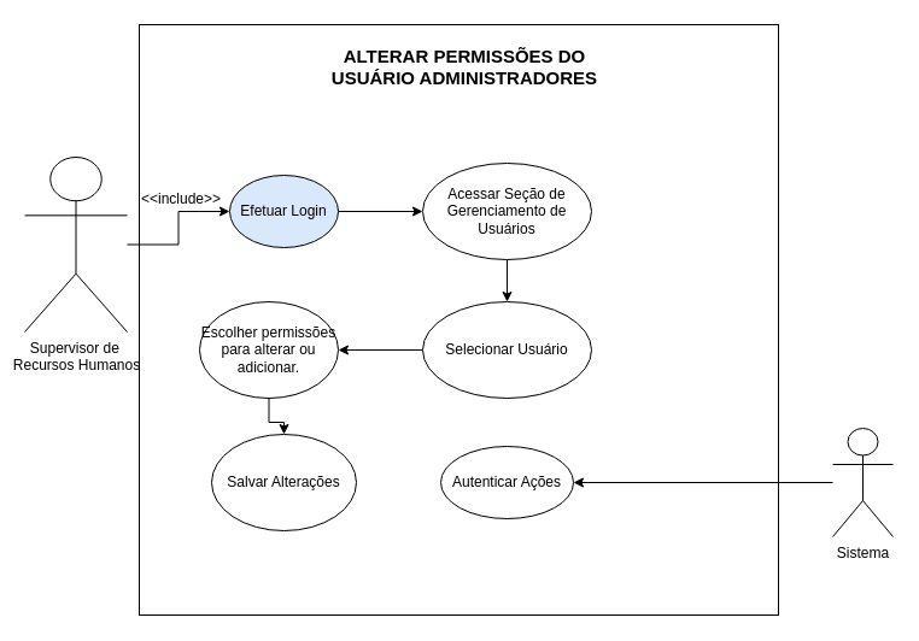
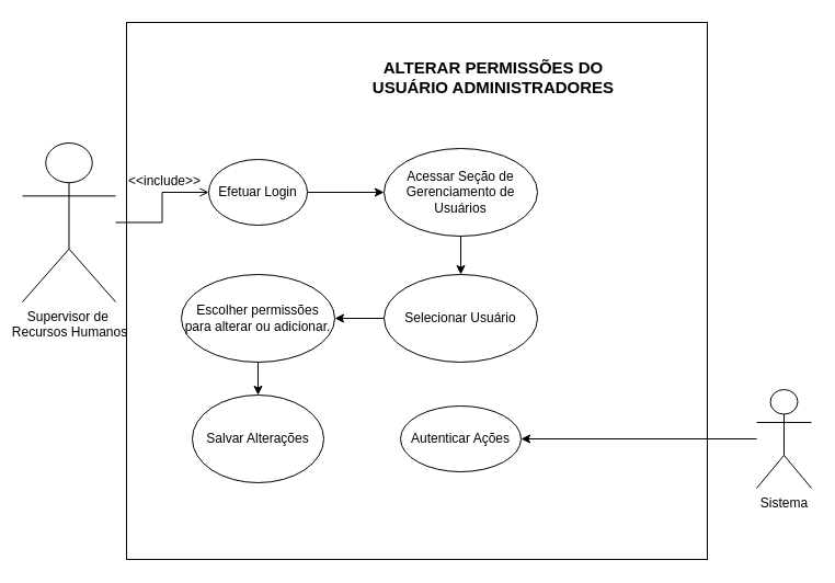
  <mxCell id="0" />
  <mxCell id="1" parent="0" />
  <mxCell id="2" value="" style="rounded=0;whiteSpace=wrap;html=1;" vertex="1" parent="1"><mxGeometry x="115" y="20" width="530" height="490" as="geometry" /></mxCell>
- <mxCell id="3" value="ALTERAR PERMISSÕES DO USUÁRIO ADMINISTRADORES" style="text;html=1;strokeColor=none;fillColor=none;align=center;verticalAlign=middle;whiteSpace=wrap;rounded=0;fontStyle=1;fontSize=15;" vertex="1" parent="1"><mxGeometry x="270" y="40" width="230" height="30" as="geometry" /></mxCell>
- <mxCell id="4" style="edgeStyle=orthogonalEdgeStyle;rounded=0;orthogonalLoop=1;jettySize=auto;html=1;entryX=0;entryY=0.5;entryDx=0;entryDy=0;" edge="1" parent="1" source="5" target="7"><mxGeometry relative="1" as="geometry" /></mxCell>
+ <mxCell id="3" value="ALTERAR PERMISSÕES DO USUÁRIO ADMINISTRADORES" style="text;html=1;strokeColor=none;fillColor=none;align=center;verticalAlign=middle;whiteSpace=wrap;rounded=0;fontStyle=1;fontSize=15;" vertex="1" parent="1"><mxGeometry x="335" y="55" width="230" height="30" as="geometry" /></mxCell>
+ <mxCell id="4" style="edgeStyle=orthogonalEdgeStyle;rounded=0;orthogonalLoop=1;jettySize=auto;html=1;entryX=0;entryY=0.5;entryDx=0;entryDy=0;endArrow=open;" edge="1" parent="1" source="5" target="7"><mxGeometry relative="1" as="geometry" /></mxCell>
  <mxCell id="5" value="Supervisor de&amp;nbsp;&lt;br&gt;Recursos Humanos" style="shape=umlActor;verticalLabelPosition=bottom;verticalAlign=top;html=1;outlineConnect=0;" vertex="1" parent="1"><mxGeometry x="20" y="130" width="85" height="145" as="geometry" /></mxCell>
  <mxCell id="6" style="edgeStyle=orthogonalEdgeStyle;rounded=0;orthogonalLoop=1;jettySize=auto;html=1;exitX=1;exitY=0.5;exitDx=0;exitDy=0;entryX=0;entryY=0.5;entryDx=0;entryDy=0;" edge="1" parent="1" source="7" target="10"><mxGeometry relative="1" as="geometry" /></mxCell>
- <mxCell id="7" value="Efetuar Login" style="ellipse;whiteSpace=wrap;html=1;fillColor=#dae8fc;" vertex="1" parent="1"><mxGeometry x="190" y="145" width="90" height="60" as="geometry" /></mxCell>
+ <mxCell id="7" value="Efetuar Login" style="ellipse;whiteSpace=wrap;html=1;" vertex="1" parent="1"><mxGeometry x="190" y="145" width="90" height="60" as="geometry" /></mxCell>
  <mxCell id="8" value="&amp;lt;&amp;lt;include&amp;gt;&amp;gt;" style="text;html=1;strokeColor=none;fillColor=none;align=center;verticalAlign=middle;whiteSpace=wrap;rounded=0;" vertex="1" parent="1"><mxGeometry x="120" y="150" width="60" height="30" as="geometry" /></mxCell>
  <mxCell id="9" style="edgeStyle=orthogonalEdgeStyle;rounded=0;orthogonalLoop=1;jettySize=auto;html=1;exitX=0.5;exitY=1;exitDx=0;exitDy=0;" edge="1" parent="1" source="10" target="12"><mxGeometry relative="1" as="geometry" /></mxCell>
  <mxCell id="10" value="Acessar Seção de Gerenciamento de Usuários" style="ellipse;whiteSpace=wrap;html=1;" vertex="1" parent="1"><mxGeometry x="350" y="135" width="140" height="80" as="geometry" /></mxCell>
  <mxCell id="11" style="edgeStyle=orthogonalEdgeStyle;rounded=0;orthogonalLoop=1;jettySize=auto;html=1;exitX=0;exitY=0.5;exitDx=0;exitDy=0;" edge="1" parent="1" source="12" target="14"><mxGeometry relative="1" as="geometry" /></mxCell>
  <mxCell id="12" value="Selecionar Usuário" style="ellipse;whiteSpace=wrap;html=1;" vertex="1" parent="1"><mxGeometry x="350" y="250" width="140" height="80" as="geometry" /></mxCell>
  <mxCell id="13" style="edgeStyle=orthogonalEdgeStyle;rounded=0;orthogonalLoop=1;jettySize=auto;html=1;exitX=0.5;exitY=1;exitDx=0;exitDy=0;" edge="1" parent="1" source="14" target="15"><mxGeometry relative="1" as="geometry" /></mxCell>
- <mxCell id="14" value="Escolher permissões para alterar ou adicionar." style="ellipse;whiteSpace=wrap;html=1;" vertex="1" parent="1"><mxGeometry x="165" y="250" width="115" height="80" as="geometry" /></mxCell>
+ <mxCell id="14" value="Escolher permissões para alterar ou adicionar." style="ellipse;whiteSpace=wrap;html=1;" vertex="1" parent="1"><mxGeometry x="165" y="250" width="140" height="80" as="geometry" /></mxCell>
  <mxCell id="15" value="Salvar Alterações" style="ellipse;whiteSpace=wrap;html=1;" vertex="1" parent="1"><mxGeometry x="175" y="360" width="120" height="80" as="geometry" /></mxCell>
  <mxCell id="16" style="edgeStyle=orthogonalEdgeStyle;rounded=0;orthogonalLoop=1;jettySize=auto;html=1;" edge="1" parent="1" source="17" target="18"><mxGeometry relative="1" as="geometry" /></mxCell>
  <mxCell id="17" value="Sistema" style="shape=umlActor;verticalLabelPosition=bottom;verticalAlign=top;html=1;outlineConnect=0;" vertex="1" parent="1"><mxGeometry x="690" y="355" width="50" height="90" as="geometry" /></mxCell>
  <mxCell id="18" value="Autenticar Ações" style="ellipse;whiteSpace=wrap;html=1;" vertex="1" parent="1"><mxGeometry x="365" y="370" width="110" height="60" as="geometry" /></mxCell>
